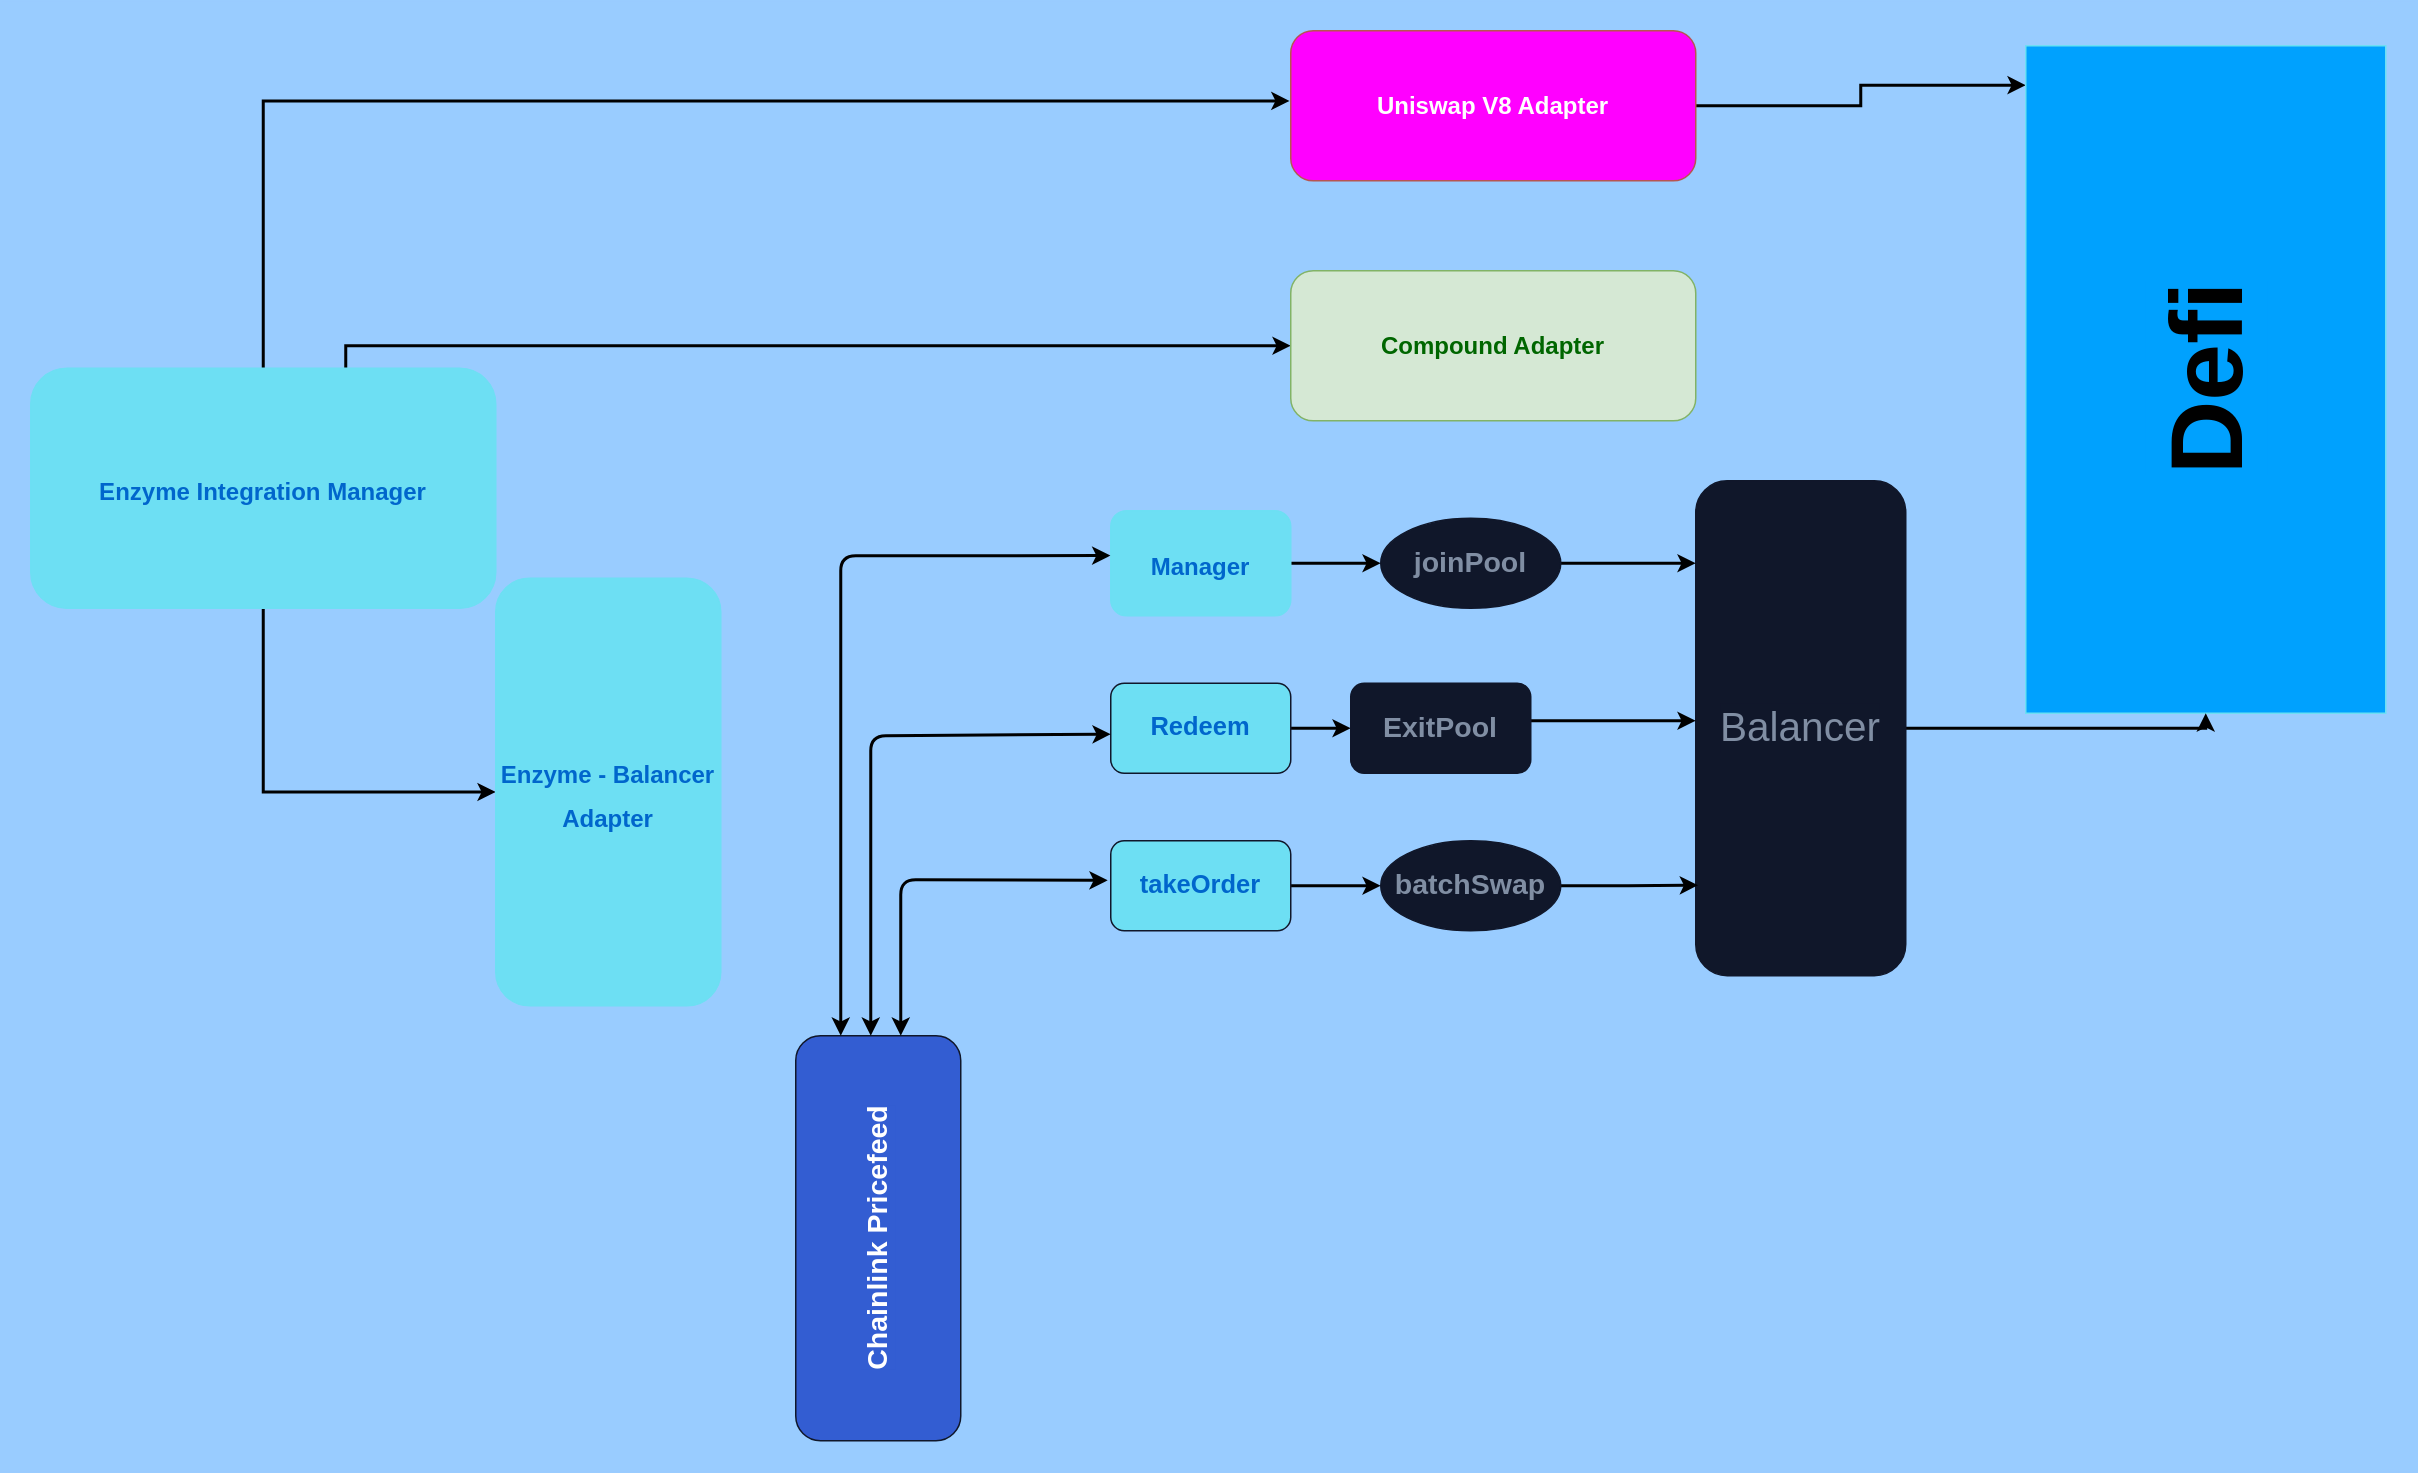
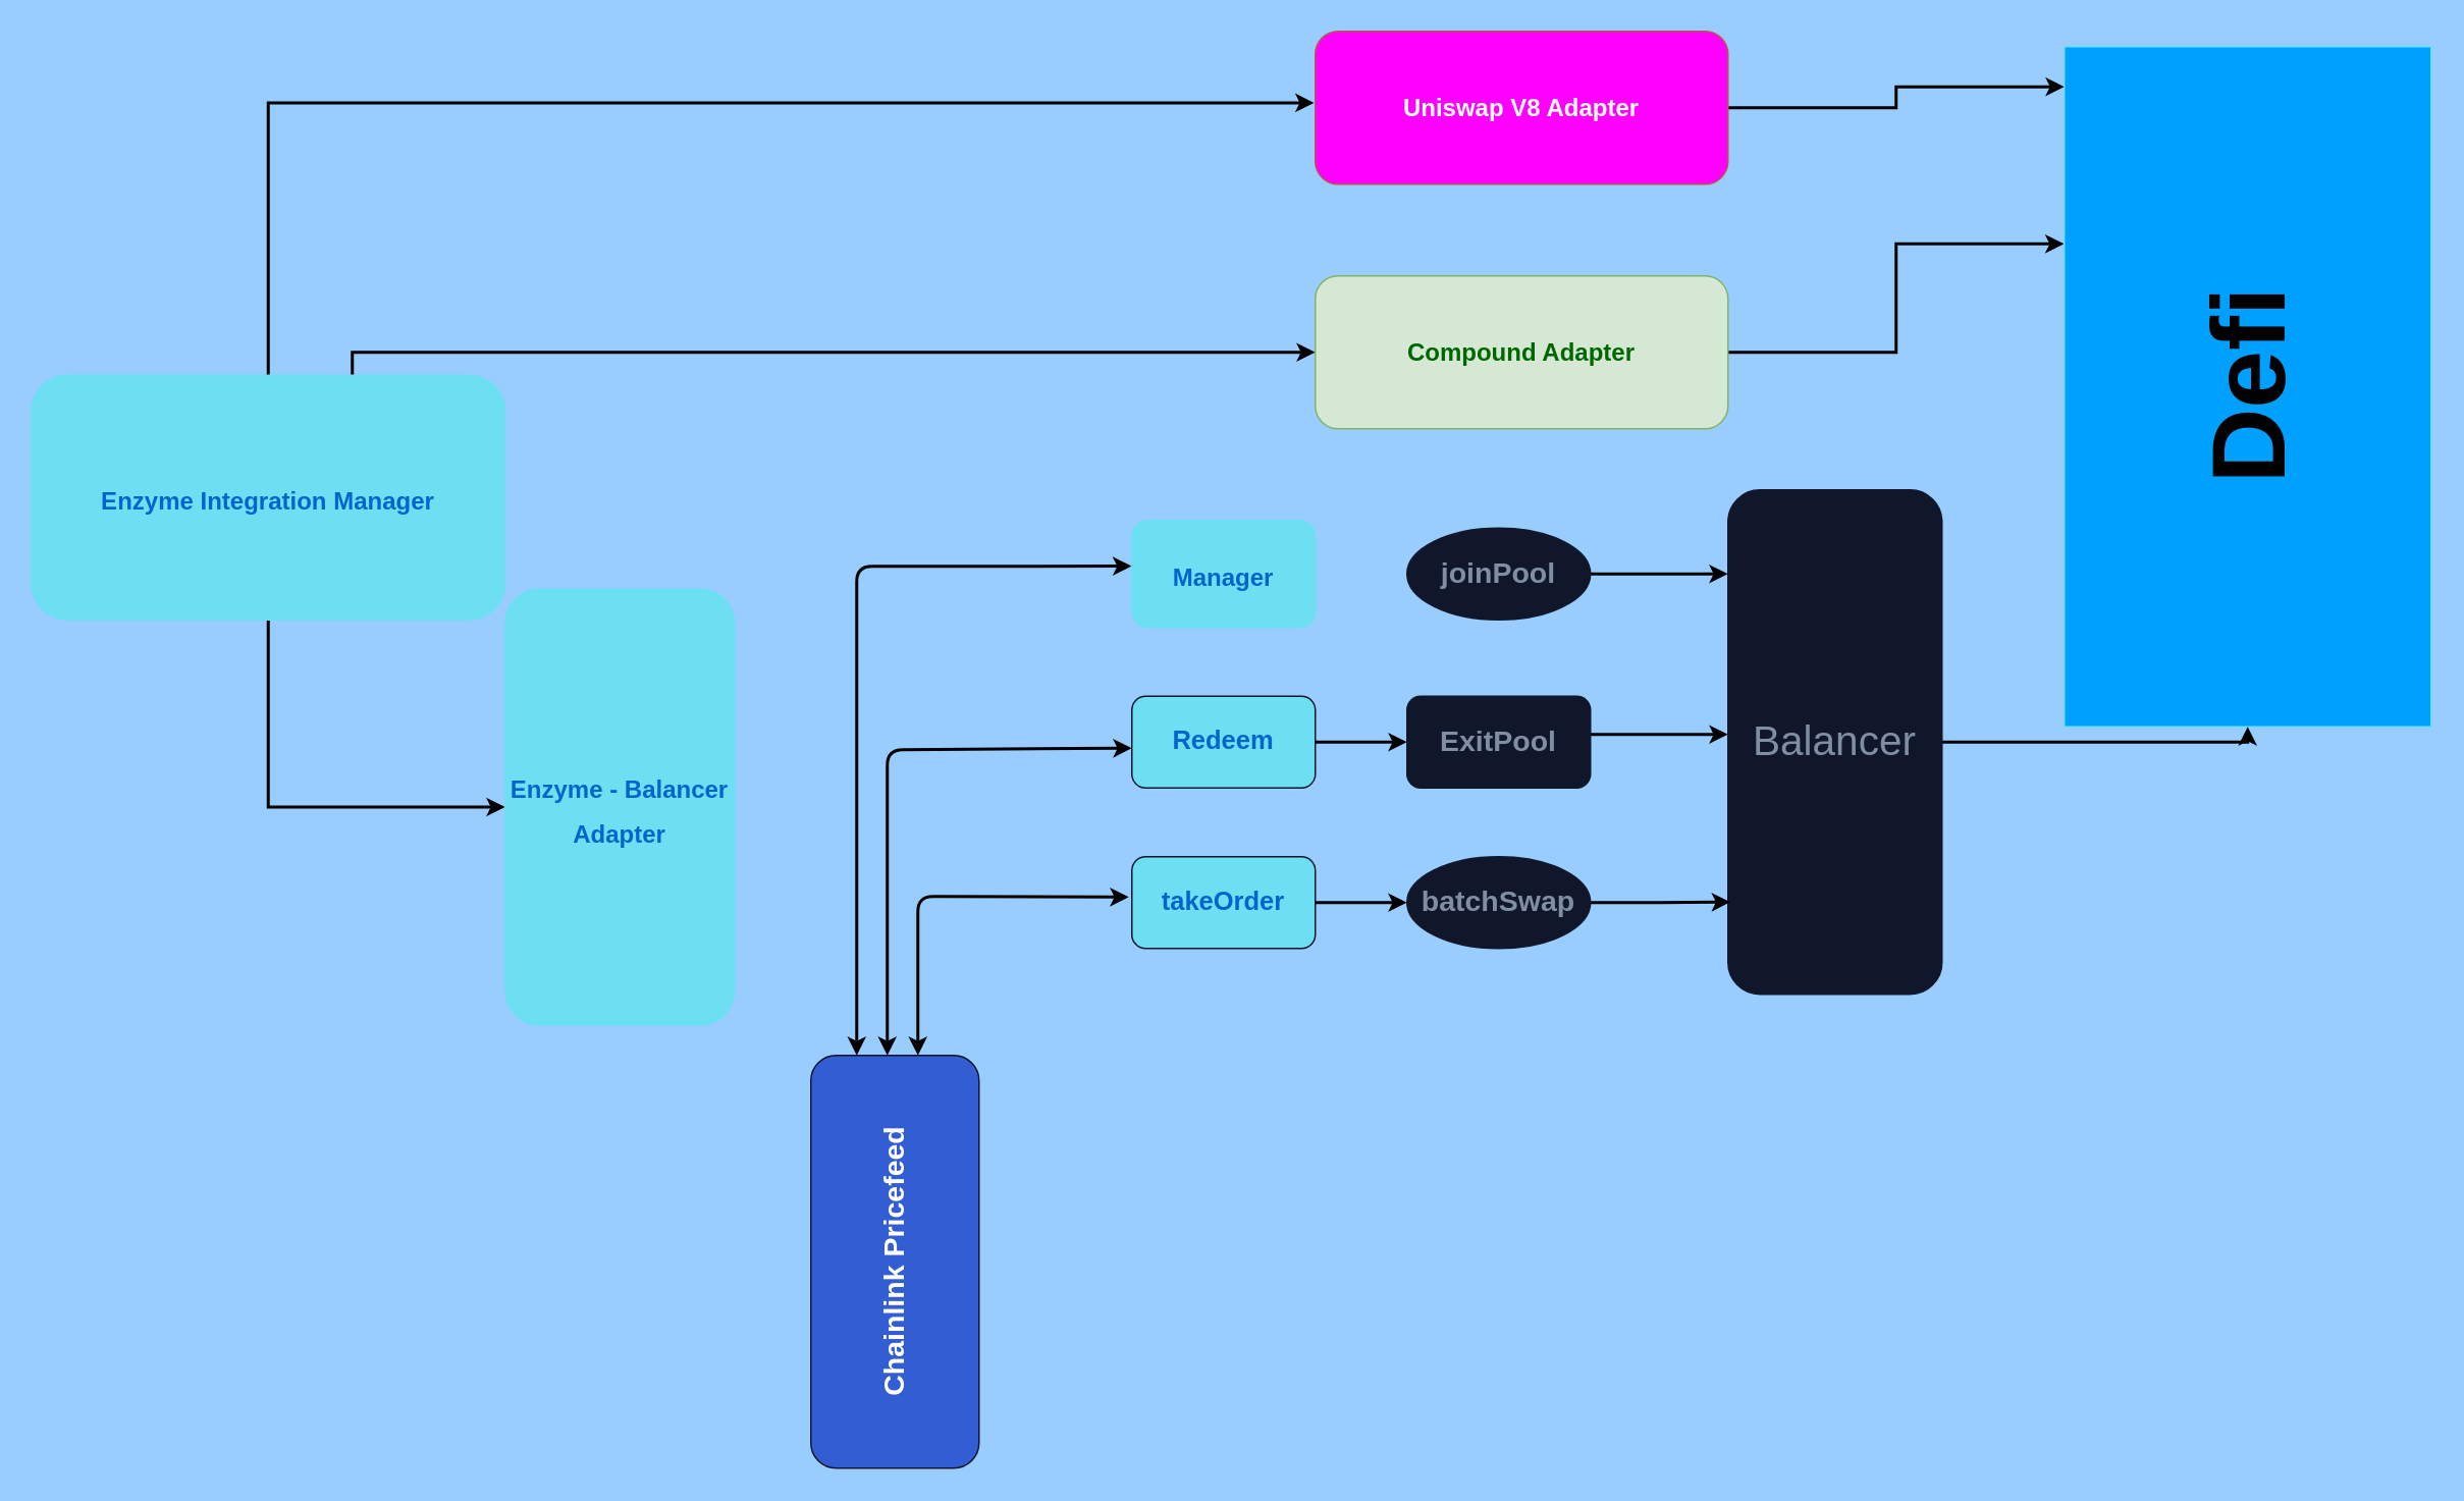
  <mxCell id="0" />
  <mxCell id="1" parent="0" />
  <mxCell id="2" style="edgeStyle=orthogonalEdgeStyle;rounded=0;orthogonalLoop=1;jettySize=auto;html=1;entryX=0;entryY=0.5;entryDx=0;entryDy=0;fontSize=17;fontColor=#FFFFFF;strokeWidth=2;" edge="1" parent="1" source="5" target="13"><mxGeometry relative="1" as="geometry"><Array as="points"><mxPoint x="175" y="528" /></Array></mxGeometry></mxCell>
  <mxCell id="3" style="edgeStyle=orthogonalEdgeStyle;rounded=0;orthogonalLoop=1;jettySize=auto;html=1;entryX=0;entryY=0.5;entryDx=0;entryDy=0;fontSize=17;fontColor=#808EA3;strokeWidth=2;" edge="1" parent="1" source="5" target="9"><mxGeometry relative="1" as="geometry"><Array as="points"><mxPoint x="230" y="230" /></Array></mxGeometry></mxCell>
  <mxCell id="4" style="edgeStyle=orthogonalEdgeStyle;rounded=0;orthogonalLoop=1;jettySize=auto;html=1;entryX=-0.003;entryY=0.468;entryDx=0;entryDy=0;entryPerimeter=0;fontSize=19;fontColor=#808EA3;strokeWidth=2;" edge="1" parent="1" source="5" target="7"><mxGeometry relative="1" as="geometry"><Array as="points"><mxPoint x="175" y="67" /></Array></mxGeometry></mxCell>
  <mxCell id="5" value="&lt;h1&gt;&lt;font style=&quot;font-size: 16px&quot; color=&quot;#0066cc&quot;&gt;Enzyme Integration Manager&lt;/font&gt;&lt;/h1&gt;" style="rounded=1;whiteSpace=wrap;html=1;fillColor=#6DDFF3;strokeColor=#6DDFF3;" vertex="1" parent="1"><mxGeometry x="20" y="245" width="310" height="160" as="geometry" /></mxCell>
  <mxCell id="6" style="edgeStyle=orthogonalEdgeStyle;rounded=0;orthogonalLoop=1;jettySize=auto;html=1;entryX=0;entryY=0.059;entryDx=0;entryDy=0;entryPerimeter=0;fontSize=19;fontColor=#808EA3;strokeWidth=2;" edge="1" parent="1" source="7" target="10"><mxGeometry relative="1" as="geometry" /></mxCell>
  <mxCell id="7" value="&lt;font style=&quot;font-size: 16px;&quot; color=&quot;#ffffff&quot;&gt;&lt;span style=&quot;font-size: 16px;&quot;&gt;Uniswap V8 Adapter&lt;/span&gt;&lt;/font&gt;" style="rounded=1;whiteSpace=wrap;html=1;fillColor=#FF00FF;labelBackgroundColor=none;strokeColor=#b85450;fontSize=16;fontStyle=1" vertex="1" parent="1"><mxGeometry x="860" y="20" width="270" height="100" as="geometry" /></mxCell>
+ <mxCell id="8" style="edgeStyle=orthogonalEdgeStyle;rounded=0;orthogonalLoop=1;jettySize=auto;html=1;entryX=-0.001;entryY=0.29;entryDx=0;entryDy=0;entryPerimeter=0;fontSize=17;fontColor=#808EA3;strokeWidth=2;" edge="1" parent="1" source="9" target="10"><mxGeometry relative="1" as="geometry" /></mxCell>
  <mxCell id="9" value="&lt;h1 style=&quot;font-size: 16px;&quot;&gt;&lt;font style=&quot;font-size: 16px;&quot;&gt;Compound Adapter&lt;/font&gt;&lt;/h1&gt;" style="rounded=1;whiteSpace=wrap;html=1;fillColor=#d5e8d4;strokeColor=#82b366;fontColor=#006600;fontSize=16;fontStyle=1" vertex="1" parent="1"><mxGeometry x="860" y="180" width="270" height="100" as="geometry" /></mxCell>
  <mxCell id="10" value="&lt;font size=&quot;1&quot;&gt;&lt;b style=&quot;font-size: 68px&quot;&gt;Defi&lt;/b&gt;&lt;/font&gt;" style="rounded=0;whiteSpace=wrap;html=1;labelBackgroundColor=#00A1FE;fontColor=#000000;strokeColor=#6DDFF3;fillColor=#00A1FE;gradientColor=none;horizontal=0;strokeWidth=1;" vertex="1" parent="1"><mxGeometry x="1350" y="30" width="240" height="445" as="geometry" /></mxCell>
  <mxCell id="11" value="" style="edgeStyle=orthogonalEdgeStyle;rounded=0;orthogonalLoop=1;jettySize=auto;html=1;fontSize=17;fontColor=#FFFFFF;strokeWidth=2;" edge="1" parent="1" source="12" target="10"><mxGeometry relative="1" as="geometry"><Array as="points"><mxPoint x="1330" y="485" /><mxPoint x="1330" y="485" /></Array></mxGeometry></mxCell>
  <mxCell id="12" value="&lt;font color=&quot;#808ea3&quot; style=&quot;font-size: 27px&quot;&gt;Balancer&lt;/font&gt;" style="rounded=1;whiteSpace=wrap;html=1;labelBackgroundColor=#10172A;fontColor=#000000;strokeColor=#10172A;fillColor=#10172A;gradientColor=none;" vertex="1" parent="1"><mxGeometry x="1130" y="320" width="140" height="330" as="geometry" /></mxCell>
  <mxCell id="13" value="&lt;h1&gt;&lt;font color=&quot;#0066cc&quot;&gt;&lt;span style=&quot;font-size: 16px&quot;&gt;Enzyme - Balancer Adapter&lt;/span&gt;&lt;/font&gt;&lt;/h1&gt;" style="rounded=1;whiteSpace=wrap;html=1;fillColor=#6DDFF3;strokeColor=#6DDFF3;" vertex="1" parent="1"><mxGeometry x="330" y="385" width="150" height="285" as="geometry" /></mxCell>
- <mxCell id="14" value="" style="edgeStyle=orthogonalEdgeStyle;rounded=0;orthogonalLoop=1;jettySize=auto;html=1;fontSize=17;fontColor=#FFFFFF;strokeWidth=2;" edge="1" parent="1" source="15" target="22"><mxGeometry relative="1" as="geometry"><mxPoint x="1120" y="375" as="targetPoint" /><Array as="points" /></mxGeometry></mxCell>
  <mxCell id="15" value="&lt;h1&gt;&lt;font color=&quot;#0066cc&quot;&gt;&lt;span style=&quot;font-size: 16px&quot;&gt;Manager&lt;/span&gt;&lt;/font&gt;&lt;/h1&gt;" style="rounded=1;whiteSpace=wrap;html=1;fillColor=#6DDFF3;strokeColor=#6DDFF3;" vertex="1" parent="1"><mxGeometry x="740" y="340" width="120" height="70" as="geometry" /></mxCell>
  <mxCell id="16" value="" style="edgeStyle=orthogonalEdgeStyle;rounded=0;orthogonalLoop=1;jettySize=auto;html=1;fontSize=17;fontColor=#FFFFFF;strokeWidth=2;" edge="1" parent="1" source="17" target="24"><mxGeometry relative="1" as="geometry" /></mxCell>
  <mxCell id="17" value="Redeem" style="rounded=1;whiteSpace=wrap;html=1;labelBackgroundColor=#6DDFF3;fontColor=#0066CC;strokeColor=#10172A;strokeWidth=1;fillColor=#6DDFF3;gradientColor=none;fontSize=17;fontStyle=1" vertex="1" parent="1"><mxGeometry x="740" y="455" width="120" height="60" as="geometry" /></mxCell>
  <mxCell id="18" value="Chainlink Pricefeed" style="rounded=1;whiteSpace=wrap;html=1;labelBackgroundColor=#335DD2;fontSize=19;fontColor=#FFFFFF;strokeColor=#10172A;strokeWidth=1;fillColor=#335DD2;gradientColor=none;verticalAlign=middle;horizontal=0;fontStyle=1" vertex="1" parent="1"><mxGeometry x="530" y="690" width="110" height="270" as="geometry" /></mxCell>
  <mxCell id="19" value="" style="edgeStyle=orthogonalEdgeStyle;rounded=0;orthogonalLoop=1;jettySize=auto;html=1;fontSize=17;fontColor=#FFFFFF;strokeWidth=2;" edge="1" parent="1" source="20" target="26"><mxGeometry relative="1" as="geometry" /></mxCell>
  <mxCell id="20" value="takeOrder" style="rounded=1;whiteSpace=wrap;html=1;labelBackgroundColor=none;fontSize=17;fontColor=#0066CC;strokeColor=#10172A;strokeWidth=1;fillColor=#6DDFF3;gradientColor=none;verticalAlign=middle;fontStyle=1" vertex="1" parent="1"><mxGeometry x="740" y="560" width="120" height="60" as="geometry" /></mxCell>
  <mxCell id="21" value="" style="edgeStyle=orthogonalEdgeStyle;rounded=0;orthogonalLoop=1;jettySize=auto;html=1;fontSize=17;fontColor=#FFFFFF;strokeWidth=2;" edge="1" parent="1" source="22"><mxGeometry relative="1" as="geometry"><mxPoint x="1130" y="375" as="targetPoint" /></mxGeometry></mxCell>
  <mxCell id="22" value="joinPool" style="ellipse;whiteSpace=wrap;html=1;labelBackgroundColor=none;fontSize=19;fontColor=#808EA3;strokeColor=#10172A;strokeWidth=1;fillColor=#10172A;gradientColor=none;verticalAlign=middle;fontStyle=1;" vertex="1" parent="1"><mxGeometry x="920" y="345" width="120" height="60" as="geometry" /></mxCell>
  <mxCell id="23" value="" style="edgeStyle=orthogonalEdgeStyle;rounded=0;orthogonalLoop=1;jettySize=auto;html=1;fontSize=17;fontColor=#FFFFFF;strokeWidth=2;" edge="1" parent="1" source="24" target="12"><mxGeometry relative="1" as="geometry"><Array as="points"><mxPoint x="1090" y="480" /><mxPoint x="1090" y="480" /></Array></mxGeometry></mxCell>
- <mxCell id="24" value="ExitPool" style="rounded=1;whiteSpace=wrap;html=1;labelBackgroundColor=none;fontSize=19;fontColor=#808EA3;strokeColor=#10172A;strokeWidth=1;fillColor=#10172A;gradientColor=none;verticalAlign=middle;fontStyle=1" vertex="1" parent="1"><mxGeometry x="900" y="455" width="120" height="60" as="geometry" /></mxCell>
+ <mxCell id="24" value="ExitPool" style="rounded=1;whiteSpace=wrap;html=1;labelBackgroundColor=none;fontSize=19;fontColor=#808EA3;strokeColor=#10172A;strokeWidth=1;fillColor=#10172A;gradientColor=none;verticalAlign=middle;fontStyle=1" vertex="1" parent="1"><mxGeometry x="920" y="455" width="120" height="60" as="geometry" /></mxCell>
  <mxCell id="25" style="edgeStyle=orthogonalEdgeStyle;rounded=0;orthogonalLoop=1;jettySize=auto;html=1;entryX=0.011;entryY=0.817;entryDx=0;entryDy=0;entryPerimeter=0;fontSize=17;fontColor=#FFFFFF;strokeWidth=2;" edge="1" parent="1" source="26" target="12"><mxGeometry relative="1" as="geometry" /></mxCell>
  <mxCell id="26" value="batchSwap" style="ellipse;whiteSpace=wrap;html=1;labelBackgroundColor=none;fontSize=19;fontColor=#808EA3;strokeColor=#10172A;strokeWidth=1;fillColor=#10172A;gradientColor=none;verticalAlign=middle;fontStyle=1;" vertex="1" parent="1"><mxGeometry x="920" y="560" width="120" height="60" as="geometry" /></mxCell>
  <mxCell id="27" value="" style="endArrow=classic;startArrow=classic;html=1;fontSize=17;fontColor=#FFFFFF;strokeWidth=2;entryX=-0.002;entryY=0.427;entryDx=0;entryDy=0;entryPerimeter=0;" edge="1" parent="1" target="15"><mxGeometry width="50" height="50" relative="1" as="geometry"><mxPoint x="560" y="690" as="sourcePoint" /><mxPoint x="730" y="380" as="targetPoint" /><Array as="points"><mxPoint x="560" y="370" /></Array></mxGeometry></mxCell>
  <mxCell id="28" value="" style="endArrow=classic;startArrow=classic;html=1;fontSize=17;fontColor=#FFFFFF;strokeWidth=2;" edge="1" parent="1"><mxGeometry width="50" height="50" relative="1" as="geometry"><mxPoint x="580" y="690" as="sourcePoint" /><mxPoint x="740" y="489" as="targetPoint" /><Array as="points"><mxPoint x="580" y="490" /></Array></mxGeometry></mxCell>
  <mxCell id="29" value="" style="endArrow=classic;startArrow=classic;html=1;fontSize=17;fontColor=#FFFFFF;strokeWidth=2;entryX=-0.017;entryY=0.44;entryDx=0;entryDy=0;entryPerimeter=0;" edge="1" parent="1" target="20"><mxGeometry width="50" height="50" relative="1" as="geometry"><mxPoint x="600" y="690" as="sourcePoint" /><mxPoint x="730" y="530" as="targetPoint" /><Array as="points"><mxPoint x="600" y="586" /></Array></mxGeometry></mxCell>
